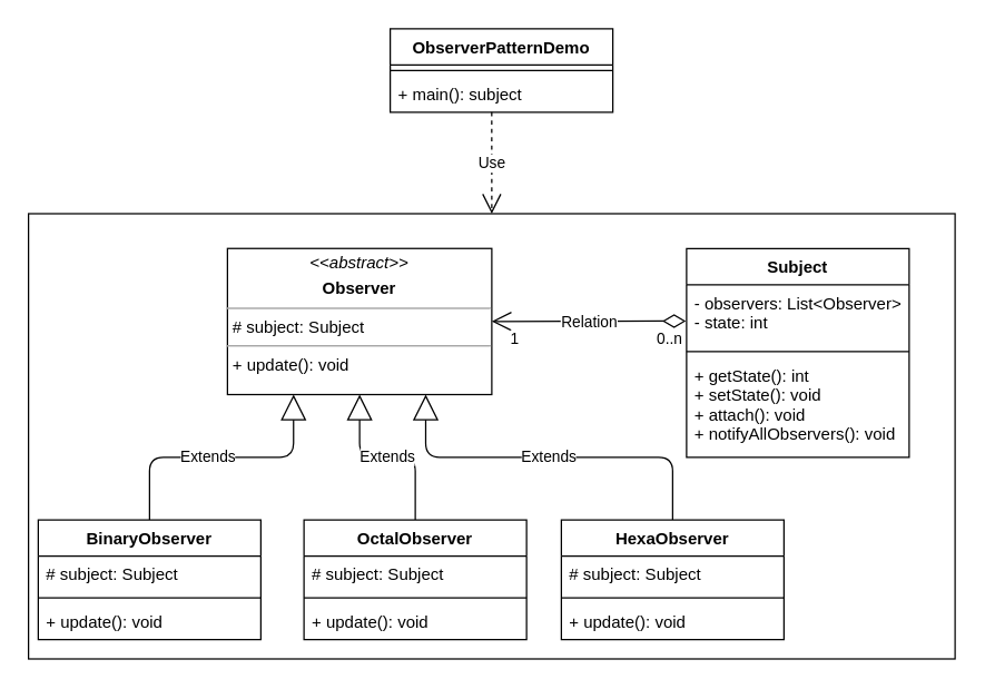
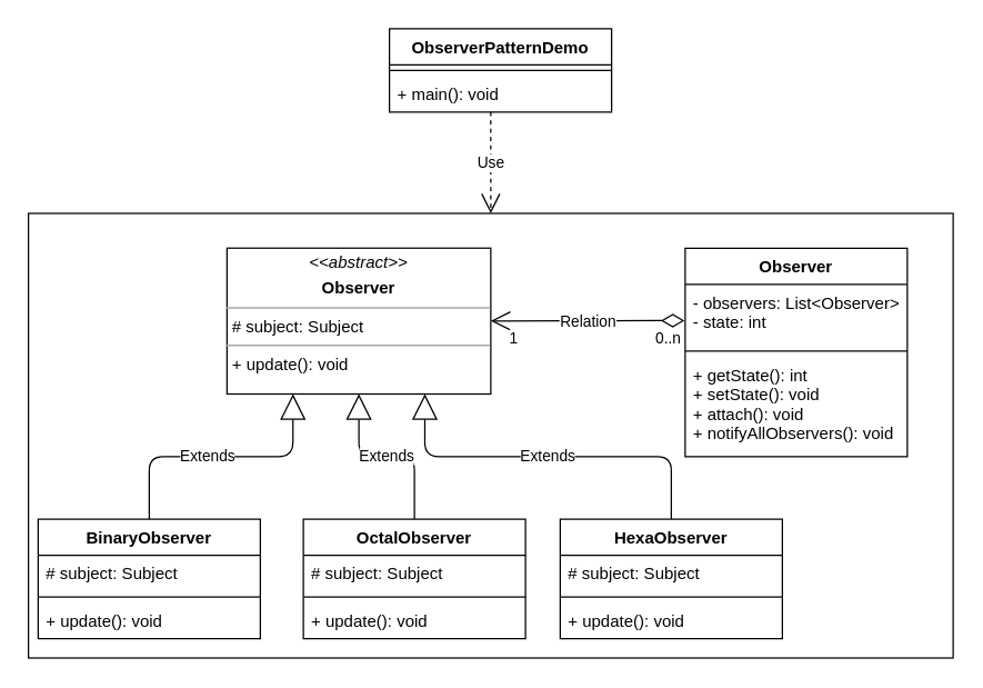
  <mxCell id="0" />
  <mxCell id="1" parent="0" />
  <mxCell id="2" value="" style="rounded=0;whiteSpace=wrap;html=1;" vertex="1" parent="1"><mxGeometry x="20" y="153" width="666" height="320" as="geometry" /></mxCell>
  <mxCell id="3" value="ObserverPatternDemo&#10;" style="swimlane;fontStyle=1;align=center;verticalAlign=top;childLayout=stackLayout;horizontal=1;startSize=26;horizontalStack=0;resizeParent=1;resizeParentMax=0;resizeLast=0;collapsible=1;marginBottom=0;" parent="1" vertex="1"><mxGeometry x="280" y="20" width="160" height="60" as="geometry"><mxRectangle x="300" y="287" width="160" height="26" as="alternateBounds" /></mxGeometry></mxCell>
  <mxCell id="4" value="" style="line;strokeWidth=1;fillColor=none;align=left;verticalAlign=middle;spacingTop=-1;spacingLeft=3;spacingRight=3;rotatable=0;labelPosition=right;points=[];portConstraint=eastwest;" parent="3" vertex="1"><mxGeometry y="26" width="160" height="8" as="geometry" /></mxCell>
- <mxCell id="5" value="+ main(): subject&#10;" style="text;strokeColor=none;fillColor=none;align=left;verticalAlign=top;spacingLeft=4;spacingRight=4;overflow=hidden;rotatable=0;points=[[0,0.5],[1,0.5]];portConstraint=eastwest;" parent="3" vertex="1"><mxGeometry y="34" width="160" height="26" as="geometry" /></mxCell>
+ <mxCell id="5" value="+ main(): void&#10;" style="text;strokeColor=none;fillColor=none;align=left;verticalAlign=top;spacingLeft=4;spacingRight=4;overflow=hidden;rotatable=0;points=[[0,0.5],[1,0.5]];portConstraint=eastwest;" parent="3" vertex="1"><mxGeometry y="34" width="160" height="26" as="geometry" /></mxCell>
  <mxCell id="6" value="&lt;p style=&quot;margin: 0px ; margin-top: 4px ; text-align: center&quot;&gt;&lt;i&gt;&amp;lt;&amp;lt;abstract&lt;/i&gt;&lt;i&gt;&amp;gt;&amp;gt;&lt;/i&gt;&lt;/p&gt;&lt;p style=&quot;margin: 0px ; margin-top: 4px ; text-align: center&quot;&gt;&lt;b&gt;Observer&lt;/b&gt;&lt;/p&gt;&lt;hr size=&quot;1&quot;&gt;&lt;p style=&quot;margin: 0px ; margin-left: 4px&quot;&gt;# subject: Subject&lt;br&gt;&lt;/p&gt;&lt;hr size=&quot;1&quot;&gt;&lt;p style=&quot;margin: 0px ; margin-left: 4px&quot;&gt;+ update(): void&lt;/p&gt;" style="verticalAlign=top;align=left;overflow=fill;fontSize=12;fontFamily=Helvetica;html=1;" parent="1" vertex="1"><mxGeometry x="163" y="178" width="190" height="105" as="geometry" /></mxCell>
- <mxCell id="7" value="Subject" style="swimlane;fontStyle=1;align=center;verticalAlign=top;childLayout=stackLayout;horizontal=1;startSize=26;horizontalStack=0;resizeParent=1;resizeParentMax=0;resizeLast=0;collapsible=1;marginBottom=0;" vertex="1" parent="1"><mxGeometry x="493" y="178" width="160" height="150" as="geometry"><mxRectangle x="513" y="445" width="80" height="26" as="alternateBounds" /></mxGeometry></mxCell>
+ <mxCell id="7" value="Observer" style="swimlane;fontStyle=1;align=center;verticalAlign=top;childLayout=stackLayout;horizontal=1;startSize=26;horizontalStack=0;resizeParent=1;resizeParentMax=0;resizeLast=0;collapsible=1;marginBottom=0;" vertex="1" parent="1"><mxGeometry x="493" y="178" width="160" height="150" as="geometry"><mxRectangle x="513" y="445" width="80" height="26" as="alternateBounds" /></mxGeometry></mxCell>
  <mxCell id="8" value="- observers: List&lt;Observer&gt;&#10;- state: int" style="text;strokeColor=none;fillColor=none;align=left;verticalAlign=top;spacingLeft=4;spacingRight=4;overflow=hidden;rotatable=0;points=[[0,0.5],[1,0.5]];portConstraint=eastwest;" vertex="1" parent="7"><mxGeometry y="26" width="160" height="44" as="geometry" /></mxCell>
  <mxCell id="9" value="" style="line;strokeWidth=1;fillColor=none;align=left;verticalAlign=middle;spacingTop=-1;spacingLeft=3;spacingRight=3;rotatable=0;labelPosition=right;points=[];portConstraint=eastwest;" vertex="1" parent="7"><mxGeometry y="70" width="160" height="8" as="geometry" /></mxCell>
  <mxCell id="10" value="+ getState(): int&#10;+ setState(): void&#10;+ attach(): void&#10;+ notifyAllObservers(): void " style="text;strokeColor=none;fillColor=none;align=left;verticalAlign=top;spacingLeft=4;spacingRight=4;overflow=hidden;rotatable=0;points=[[0,0.5],[1,0.5]];portConstraint=eastwest;" vertex="1" parent="7"><mxGeometry y="78" width="160" height="72" as="geometry" /></mxCell>
  <mxCell id="11" value="BinaryObserver" style="swimlane;fontStyle=1;align=center;verticalAlign=top;childLayout=stackLayout;horizontal=1;startSize=26;horizontalStack=0;resizeParent=1;resizeParentMax=0;resizeLast=0;collapsible=1;marginBottom=0;" vertex="1" parent="1"><mxGeometry x="27" y="373" width="160" height="86" as="geometry" /></mxCell>
  <mxCell id="12" value="# subject: Subject" style="text;strokeColor=none;fillColor=none;align=left;verticalAlign=top;spacingLeft=4;spacingRight=4;overflow=hidden;rotatable=0;points=[[0,0.5],[1,0.5]];portConstraint=eastwest;" vertex="1" parent="11"><mxGeometry y="26" width="160" height="26" as="geometry" /></mxCell>
  <mxCell id="13" value="" style="line;strokeWidth=1;fillColor=none;align=left;verticalAlign=middle;spacingTop=-1;spacingLeft=3;spacingRight=3;rotatable=0;labelPosition=right;points=[];portConstraint=eastwest;" vertex="1" parent="11"><mxGeometry y="52" width="160" height="8" as="geometry" /></mxCell>
  <mxCell id="14" value="+ update(): void" style="text;strokeColor=none;fillColor=none;align=left;verticalAlign=top;spacingLeft=4;spacingRight=4;overflow=hidden;rotatable=0;points=[[0,0.5],[1,0.5]];portConstraint=eastwest;" vertex="1" parent="11"><mxGeometry y="60" width="160" height="26" as="geometry" /></mxCell>
  <mxCell id="15" value="OctalObserver" style="swimlane;fontStyle=1;align=center;verticalAlign=top;childLayout=stackLayout;horizontal=1;startSize=26;horizontalStack=0;resizeParent=1;resizeParentMax=0;resizeLast=0;collapsible=1;marginBottom=0;" vertex="1" parent="1"><mxGeometry x="218" y="373" width="160" height="86" as="geometry" /></mxCell>
  <mxCell id="16" value="# subject: Subject" style="text;strokeColor=none;fillColor=none;align=left;verticalAlign=top;spacingLeft=4;spacingRight=4;overflow=hidden;rotatable=0;points=[[0,0.5],[1,0.5]];portConstraint=eastwest;" vertex="1" parent="15"><mxGeometry y="26" width="160" height="26" as="geometry" /></mxCell>
  <mxCell id="17" value="" style="line;strokeWidth=1;fillColor=none;align=left;verticalAlign=middle;spacingTop=-1;spacingLeft=3;spacingRight=3;rotatable=0;labelPosition=right;points=[];portConstraint=eastwest;" vertex="1" parent="15"><mxGeometry y="52" width="160" height="8" as="geometry" /></mxCell>
  <mxCell id="18" value="+ update(): void" style="text;strokeColor=none;fillColor=none;align=left;verticalAlign=top;spacingLeft=4;spacingRight=4;overflow=hidden;rotatable=0;points=[[0,0.5],[1,0.5]];portConstraint=eastwest;" vertex="1" parent="15"><mxGeometry y="60" width="160" height="26" as="geometry" /></mxCell>
  <mxCell id="19" value="HexaObserver" style="swimlane;fontStyle=1;align=center;verticalAlign=top;childLayout=stackLayout;horizontal=1;startSize=26;horizontalStack=0;resizeParent=1;resizeParentMax=0;resizeLast=0;collapsible=1;marginBottom=0;" vertex="1" parent="1"><mxGeometry x="403" y="373" width="160" height="86" as="geometry" /></mxCell>
  <mxCell id="20" value="# subject: Subject" style="text;strokeColor=none;fillColor=none;align=left;verticalAlign=top;spacingLeft=4;spacingRight=4;overflow=hidden;rotatable=0;points=[[0,0.5],[1,0.5]];portConstraint=eastwest;" vertex="1" parent="19"><mxGeometry y="26" width="160" height="26" as="geometry" /></mxCell>
  <mxCell id="21" value="" style="line;strokeWidth=1;fillColor=none;align=left;verticalAlign=middle;spacingTop=-1;spacingLeft=3;spacingRight=3;rotatable=0;labelPosition=right;points=[];portConstraint=eastwest;" vertex="1" parent="19"><mxGeometry y="52" width="160" height="8" as="geometry" /></mxCell>
  <mxCell id="22" value="+ update(): void" style="text;strokeColor=none;fillColor=none;align=left;verticalAlign=top;spacingLeft=4;spacingRight=4;overflow=hidden;rotatable=0;points=[[0,0.5],[1,0.5]];portConstraint=eastwest;" vertex="1" parent="19"><mxGeometry y="60" width="160" height="26" as="geometry" /></mxCell>
  <mxCell id="23" value="Extends" style="endArrow=block;endSize=16;endFill=0;html=1;entryX=0.25;entryY=1;entryDx=0;entryDy=0;exitX=0.5;exitY=0;exitDx=0;exitDy=0;edgeStyle=orthogonalEdgeStyle;" edge="1" parent="1" source="11" target="6"><mxGeometry x="-0.105" width="160" relative="1" as="geometry"><mxPoint x="263" y="333" as="sourcePoint" /><mxPoint x="313" y="303" as="targetPoint" /><mxPoint as="offset" /></mxGeometry></mxCell>
  <mxCell id="24" value="Extends" style="endArrow=block;endSize=16;endFill=0;html=1;entryX=0.5;entryY=1;entryDx=0;entryDy=0;exitX=0.5;exitY=0;exitDx=0;exitDy=0;edgeStyle=orthogonalEdgeStyle;" edge="1" parent="1" source="15" target="6"><mxGeometry width="160" relative="1" as="geometry"><mxPoint x="483" y="283" as="sourcePoint" /><mxPoint x="643" y="283" as="targetPoint" /></mxGeometry></mxCell>
  <mxCell id="25" value="Extends" style="endArrow=block;endSize=16;endFill=0;html=1;entryX=0.75;entryY=1;entryDx=0;entryDy=0;exitX=0.5;exitY=0;exitDx=0;exitDy=0;edgeStyle=orthogonalEdgeStyle;" edge="1" parent="1" source="19" target="6"><mxGeometry width="160" relative="1" as="geometry"><mxPoint x="483" y="283" as="sourcePoint" /><mxPoint x="643" y="283" as="targetPoint" /></mxGeometry></mxCell>
  <mxCell id="26" value="Use" style="endArrow=open;endSize=12;dashed=1;html=1;entryX=0.5;entryY=0;entryDx=0;entryDy=0;exitX=0.456;exitY=1;exitDx=0;exitDy=0;exitPerimeter=0;" edge="1" parent="1" source="5" target="2"><mxGeometry width="160" relative="1" as="geometry"><mxPoint x="240" y="283" as="sourcePoint" /><mxPoint x="400" y="283" as="targetPoint" /></mxGeometry></mxCell>
  <mxCell id="27" value="Relation" style="endArrow=open;html=1;endSize=12;startArrow=diamondThin;startSize=14;startFill=0;edgeStyle=orthogonalEdgeStyle;exitX=-0.003;exitY=0.595;exitDx=0;exitDy=0;exitPerimeter=0;" edge="1" parent="1" source="8"><mxGeometry relative="1" as="geometry"><mxPoint x="486" y="230.42" as="sourcePoint" /><mxPoint x="353" y="230.42" as="targetPoint" /></mxGeometry></mxCell>
  <mxCell id="28" value="0..n" style="edgeLabel;resizable=0;html=1;align=left;verticalAlign=top;" connectable="0" vertex="1" parent="27"><mxGeometry x="-1" relative="1" as="geometry"><mxPoint x="-22.52" as="offset" /></mxGeometry></mxCell>
  <mxCell id="29" value="1" style="edgeLabel;resizable=0;html=1;align=right;verticalAlign=top;" connectable="0" vertex="1" parent="27"><mxGeometry x="1" relative="1" as="geometry"><mxPoint x="20.2" as="offset" /></mxGeometry></mxCell>
